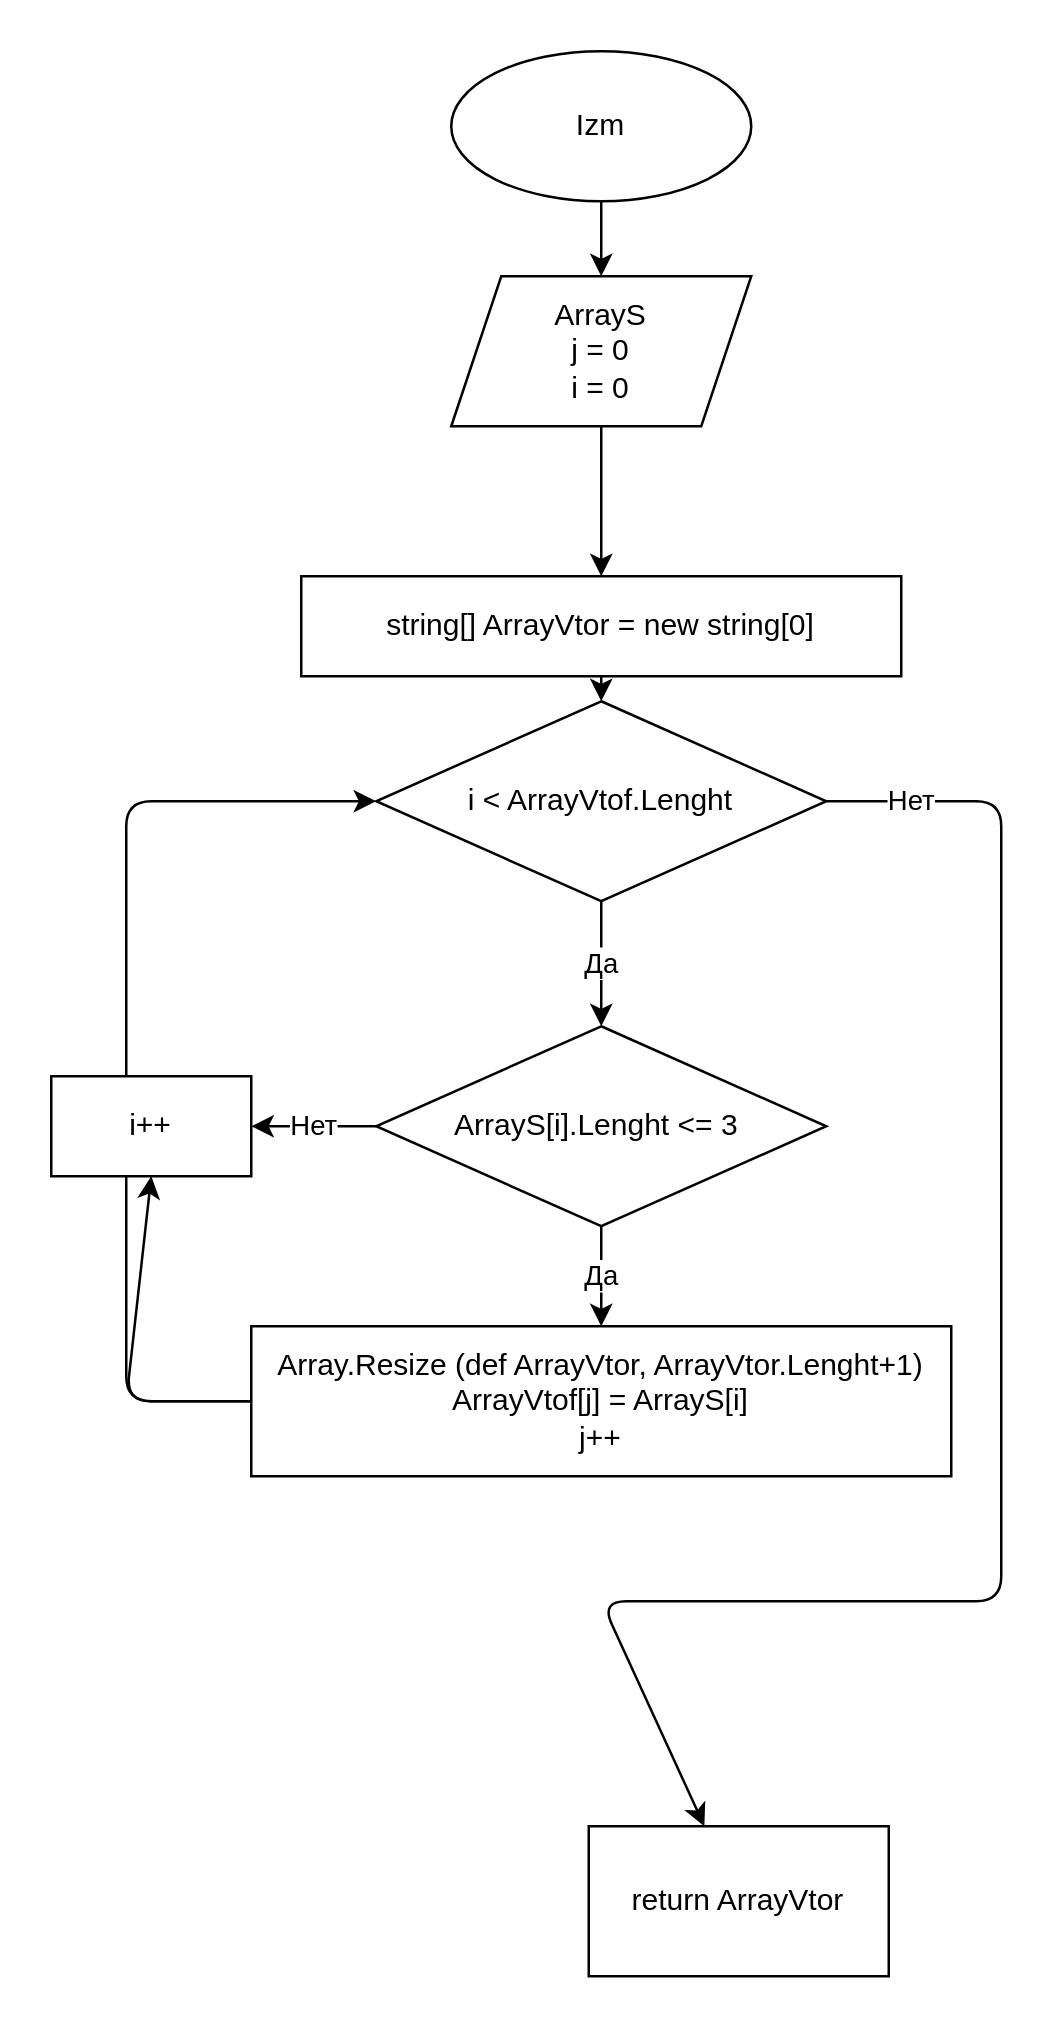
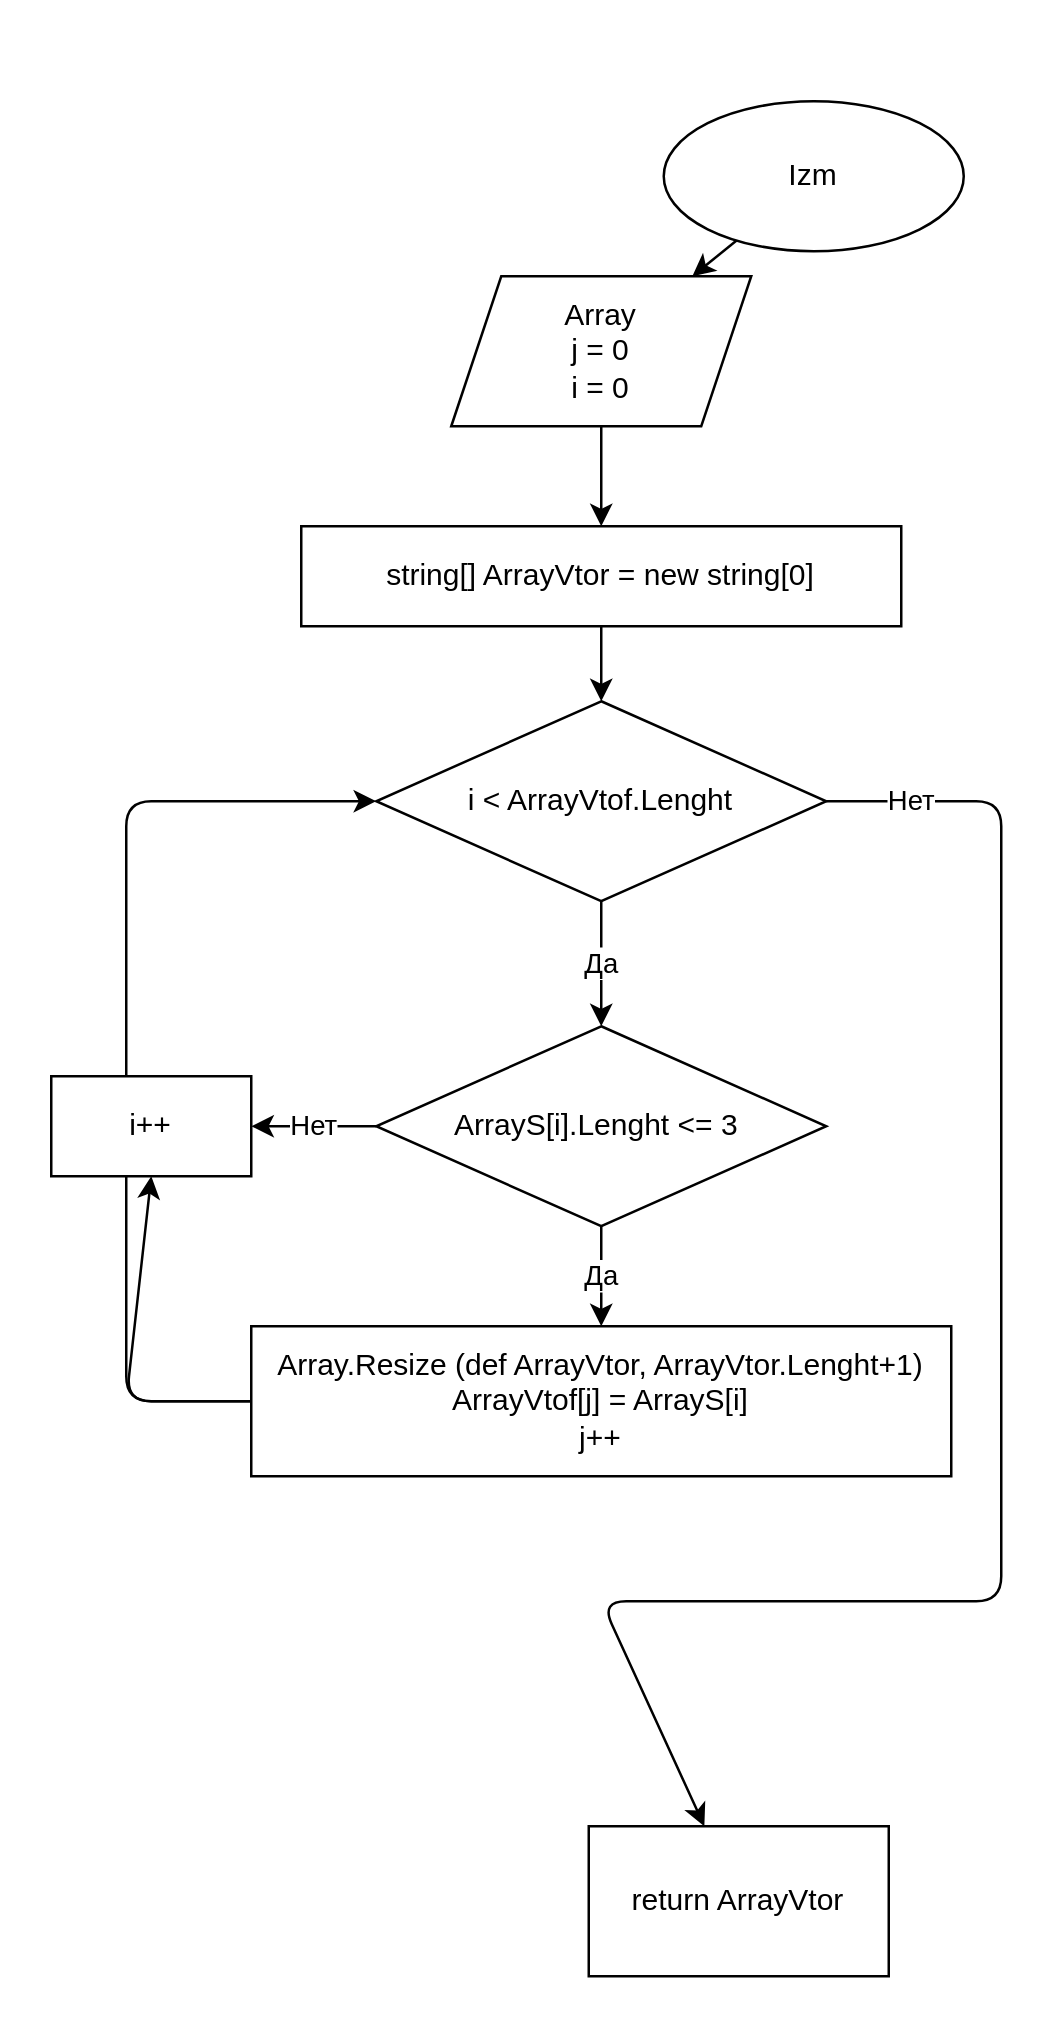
  <mxCell id="0" />
  <mxCell id="1" parent="0" />
  <mxCell id="2" value="" style="edgeStyle=none;html=1;" parent="1" source="3" target="5" edge="1"><mxGeometry relative="1" as="geometry" /></mxCell>
- <mxCell id="3" value="Izm" style="ellipse;whiteSpace=wrap;html=1;" parent="1" vertex="1"><mxGeometry x="180" y="20" width="120" height="60" as="geometry" /></mxCell>
+ <mxCell id="3" value="Izm" style="ellipse;whiteSpace=wrap;html=1;" parent="1" vertex="1"><mxGeometry x="265" y="40" width="120" height="60" as="geometry" /></mxCell>
  <mxCell id="4" value="" style="edgeStyle=none;html=1;" edge="1" parent="1" source="5" target="7"><mxGeometry relative="1" as="geometry" /></mxCell>
- <mxCell id="5" value="ArrayS&lt;br&gt;j = 0&lt;br&gt;i = 0" style="shape=parallelogram;perimeter=parallelogramPerimeter;whiteSpace=wrap;html=1;fixedSize=1;" parent="1" vertex="1"><mxGeometry x="180" y="110" width="120" height="60" as="geometry" /></mxCell>
+ <mxCell id="5" value="Array&lt;br&gt;j = 0&lt;br&gt;i = 0" style="shape=parallelogram;perimeter=parallelogramPerimeter;whiteSpace=wrap;html=1;fixedSize=1;" parent="1" vertex="1"><mxGeometry x="180" y="110" width="120" height="60" as="geometry" /></mxCell>
  <mxCell id="6" value="" style="edgeStyle=none;html=1;" edge="1" parent="1" source="7"><mxGeometry relative="1" as="geometry"><mxPoint x="240" y="280" as="targetPoint" /></mxGeometry></mxCell>
- <mxCell id="7" value="string[] ArrayVtor = new string[0]" style="whiteSpace=wrap;html=1;" vertex="1" parent="1"><mxGeometry x="120" y="230" width="240" height="40" as="geometry" /></mxCell>
+ <mxCell id="7" value="string[] ArrayVtor = new string[0]" style="whiteSpace=wrap;html=1;" vertex="1" parent="1"><mxGeometry x="120" y="210" width="240" height="40" as="geometry" /></mxCell>
  <mxCell id="8" value="Нет" style="edgeStyle=none;html=1;exitX=1;exitY=0.5;exitDx=0;exitDy=0;" edge="1" parent="1" source="10" target="11"><mxGeometry x="-0.895" relative="1" as="geometry"><mxPoint x="370" y="350" as="sourcePoint" /><Array as="points"><mxPoint x="400" y="320" /><mxPoint x="400" y="640" /><mxPoint x="240" y="640" /></Array><mxPoint as="offset" /></mxGeometry></mxCell>
  <mxCell id="9" value="Да" style="edgeStyle=none;html=1;" edge="1" parent="1" source="10" target="13"><mxGeometry relative="1" as="geometry" /></mxCell>
  <mxCell id="10" value="i &amp;lt; ArrayVtof.Lenght" style="rhombus;whiteSpace=wrap;html=1;" vertex="1" parent="1"><mxGeometry x="150" y="280" width="180" height="80" as="geometry" /></mxCell>
  <mxCell id="11" value="return ArrayVtor" style="whiteSpace=wrap;html=1;" vertex="1" parent="1"><mxGeometry x="235" y="730" width="120" height="60" as="geometry" /></mxCell>
  <mxCell id="12" value="Да" style="edgeStyle=none;html=1;" edge="1" parent="1" source="13" target="14"><mxGeometry relative="1" as="geometry" /></mxCell>
  <mxCell id="13" value="ArrayS[i].Lenght &amp;lt;= 3&amp;nbsp;" style="rhombus;whiteSpace=wrap;html=1;" vertex="1" parent="1"><mxGeometry x="150" y="410" width="180" height="80" as="geometry" /></mxCell>
  <mxCell id="14" value="Array.Resize (def ArrayVtor, ArrayVtor.Lenght+1)&lt;br&gt;ArrayVtof[j] = ArrayS[i]&lt;br&gt;j++" style="whiteSpace=wrap;html=1;" vertex="1" parent="1"><mxGeometry x="100" y="530" width="280" height="60" as="geometry" /></mxCell>
  <mxCell id="15" value="" style="endArrow=classic;html=1;exitX=0;exitY=0.5;exitDx=0;exitDy=0;entryX=0;entryY=0.5;entryDx=0;entryDy=0;" edge="1" parent="1" source="14" target="10"><mxGeometry width="50" height="50" relative="1" as="geometry"><mxPoint x="300" y="460" as="sourcePoint" /><mxPoint x="350" y="410" as="targetPoint" /><Array as="points"><mxPoint x="50" y="560" /><mxPoint x="50" y="320" /></Array></mxGeometry></mxCell>
  <mxCell id="16" value="Нет" style="endArrow=classic;html=1;exitX=0;exitY=0.5;exitDx=0;exitDy=0;entryX=1;entryY=0.5;entryDx=0;entryDy=0;" edge="1" parent="1" source="13" target="17"><mxGeometry width="50" height="50" relative="1" as="geometry"><mxPoint x="300" y="460" as="sourcePoint" /><mxPoint x="50" y="450" as="targetPoint" /></mxGeometry></mxCell>
  <mxCell id="17" value="i++" style="rounded=0;whiteSpace=wrap;html=1;" vertex="1" parent="1"><mxGeometry x="20" y="430" width="80" height="40" as="geometry" /></mxCell>
  <mxCell id="18" value="" style="endArrow=classic;html=1;exitX=0;exitY=0.5;exitDx=0;exitDy=0;entryX=0.5;entryY=1;entryDx=0;entryDy=0;" edge="1" parent="1" source="14" target="17"><mxGeometry width="50" height="50" relative="1" as="geometry"><mxPoint x="270" y="460" as="sourcePoint" /><mxPoint x="320" y="410" as="targetPoint" /><Array as="points"><mxPoint x="50" y="560" /></Array></mxGeometry></mxCell>
